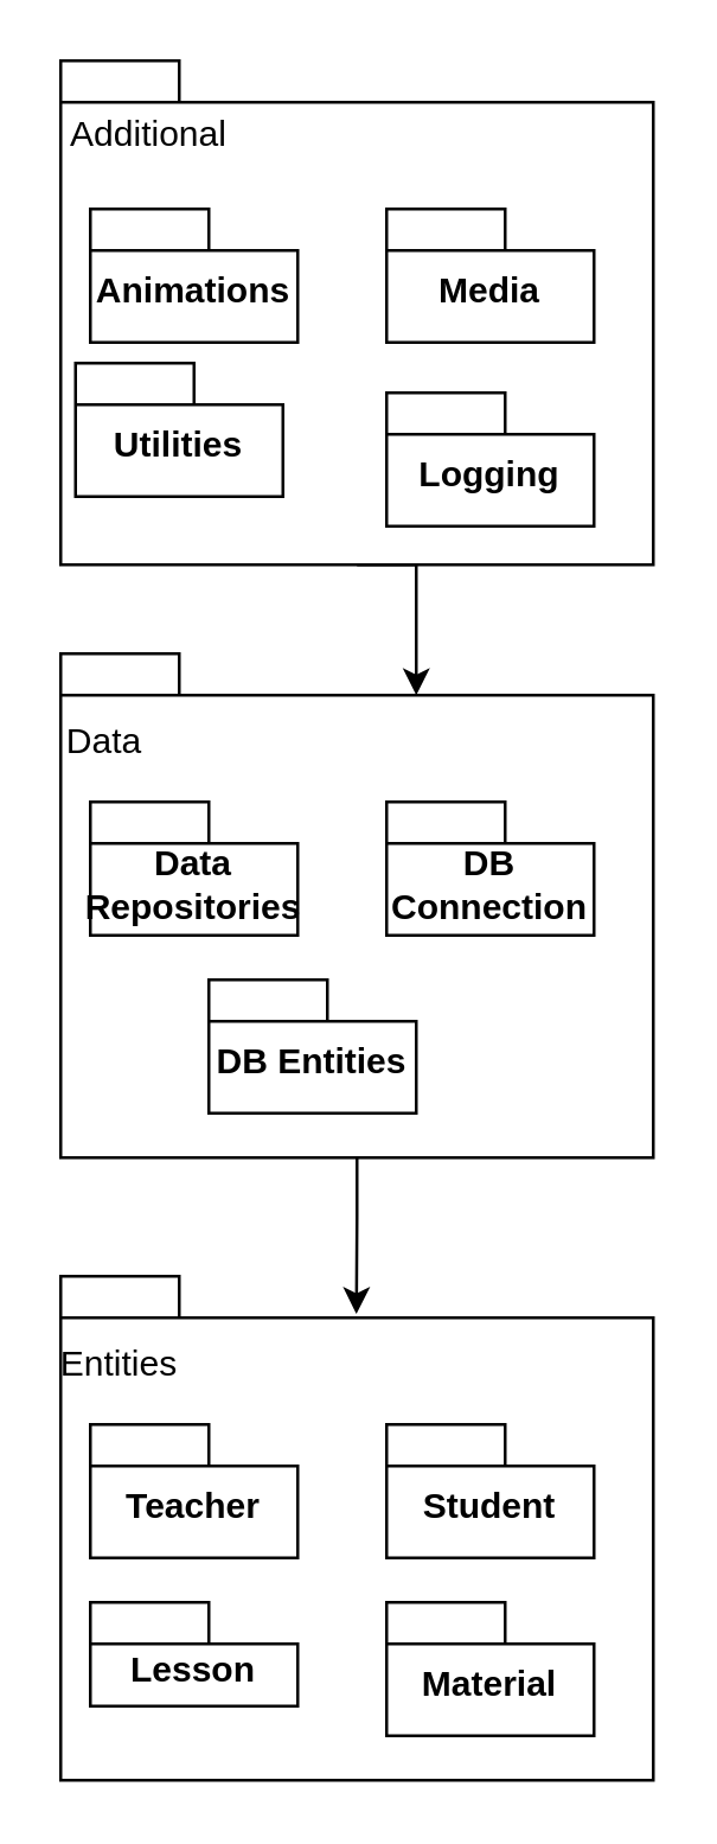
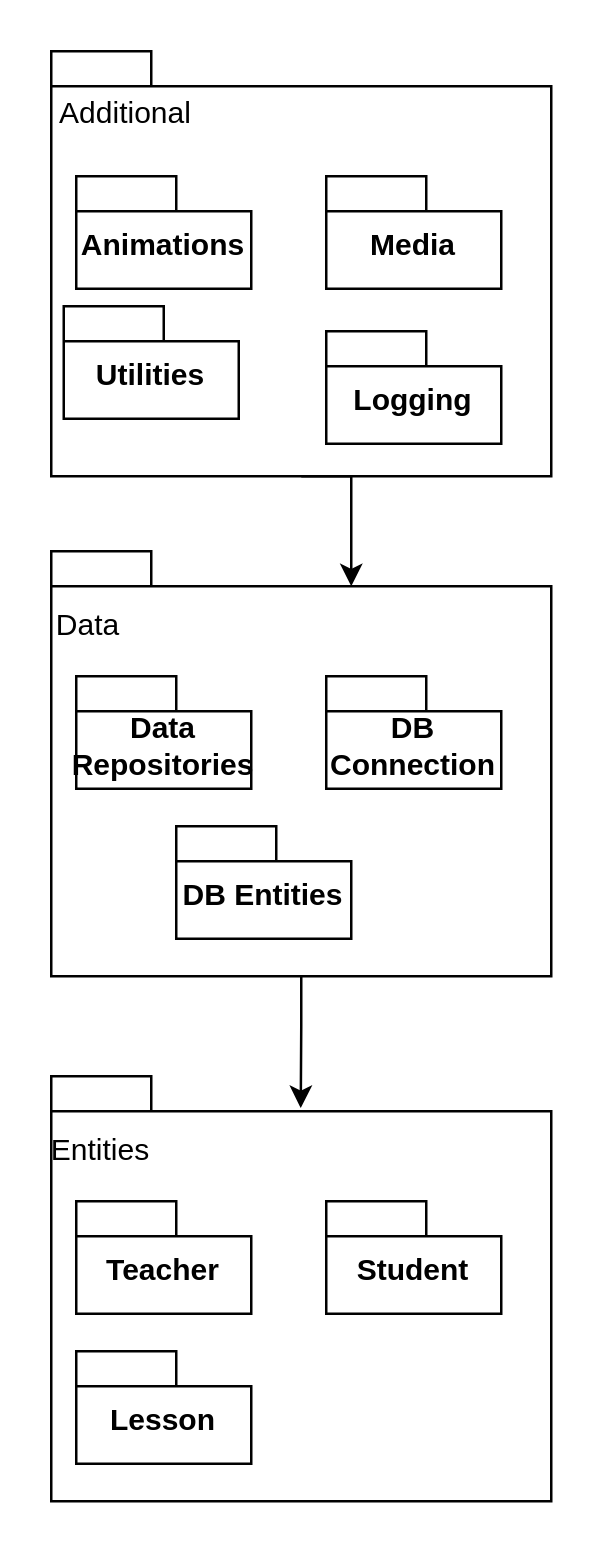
  <mxCell id="0" />
  <mxCell id="1" parent="0" />
  <mxCell id="2" value="" style="shape=folder;fontStyle=1;spacingTop=10;tabWidth=40;tabHeight=14;tabPosition=left;html=1;whiteSpace=wrap;" vertex="1" parent="1"><mxGeometry x="20" y="20" width="200" height="170" as="geometry" /></mxCell>
  <mxCell id="3" value="Animations" style="shape=folder;fontStyle=1;spacingTop=10;tabWidth=40;tabHeight=14;tabPosition=left;html=1;whiteSpace=wrap;" vertex="1" parent="1"><mxGeometry x="30" y="70" width="70" height="45" as="geometry" /></mxCell>
  <mxCell id="4" value="Media" style="shape=folder;fontStyle=1;spacingTop=10;tabWidth=40;tabHeight=14;tabPosition=left;html=1;whiteSpace=wrap;" vertex="1" parent="1"><mxGeometry x="130" y="70" width="70" height="45" as="geometry" /></mxCell>
  <mxCell id="5" value="Utilities" style="shape=folder;fontStyle=1;spacingTop=10;tabWidth=40;tabHeight=14;tabPosition=left;html=1;whiteSpace=wrap;" vertex="1" parent="1"><mxGeometry x="25" y="122" width="70" height="45" as="geometry" /></mxCell>
  <mxCell id="6" value="Logging" style="shape=folder;fontStyle=1;spacingTop=10;tabWidth=40;tabHeight=14;tabPosition=left;html=1;whiteSpace=wrap;" vertex="1" parent="1"><mxGeometry x="130" y="132" width="70" height="45" as="geometry" /></mxCell>
  <mxCell id="7" value="Additional" style="text;html=1;align=center;verticalAlign=middle;whiteSpace=wrap;rounded=0;" vertex="1" parent="1"><mxGeometry x="20" y="40" width="60" height="10" as="geometry" /></mxCell>
  <mxCell id="8" value="" style="shape=folder;fontStyle=1;spacingTop=10;tabWidth=40;tabHeight=14;tabPosition=left;html=1;whiteSpace=wrap;" vertex="1" parent="1"><mxGeometry x="20" y="220" width="200" height="170" as="geometry" /></mxCell>
  <mxCell id="9" value="Data Repositories" style="shape=folder;fontStyle=1;spacingTop=10;tabWidth=40;tabHeight=14;tabPosition=left;html=1;whiteSpace=wrap;" vertex="1" parent="1"><mxGeometry x="30" y="270" width="70" height="45" as="geometry" /></mxCell>
  <mxCell id="10" value="Data" style="text;html=1;align=center;verticalAlign=middle;whiteSpace=wrap;rounded=0;" vertex="1" parent="1"><mxGeometry x="20" y="245" width="30" height="10" as="geometry" /></mxCell>
  <mxCell id="11" value="DB Entities" style="shape=folder;fontStyle=1;spacingTop=10;tabWidth=40;tabHeight=14;tabPosition=left;html=1;whiteSpace=wrap;" vertex="1" parent="1"><mxGeometry x="70" y="330" width="70" height="45" as="geometry" /></mxCell>
  <mxCell id="12" value="DB Connection" style="shape=folder;fontStyle=1;spacingTop=10;tabWidth=40;tabHeight=14;tabPosition=left;html=1;whiteSpace=wrap;" vertex="1" parent="1"><mxGeometry x="130" y="270" width="70" height="45" as="geometry" /></mxCell>
  <mxCell id="13" value="" style="shape=folder;fontStyle=1;spacingTop=10;tabWidth=40;tabHeight=14;tabPosition=left;html=1;whiteSpace=wrap;" vertex="1" parent="1"><mxGeometry x="20" y="430" width="200" height="170" as="geometry" /></mxCell>
  <mxCell id="14" value="Teacher" style="shape=folder;fontStyle=1;spacingTop=10;tabWidth=40;tabHeight=14;tabPosition=left;html=1;whiteSpace=wrap;" vertex="1" parent="1"><mxGeometry x="30" y="480" width="70" height="45" as="geometry" /></mxCell>
  <mxCell id="15" value="Entities" style="text;html=1;align=center;verticalAlign=middle;whiteSpace=wrap;rounded=0;" vertex="1" parent="1"><mxGeometry x="20" y="455" width="40" height="10" as="geometry" /></mxCell>
- <mxCell id="16" value="Lesson" style="shape=folder;fontStyle=1;spacingTop=10;tabWidth=40;tabHeight=14;tabPosition=left;html=1;whiteSpace=wrap;" vertex="1" parent="1"><mxGeometry x="30" y="540" width="70" height="35" as="geometry" /></mxCell>
+ <mxCell id="16" value="Lesson" style="shape=folder;fontStyle=1;spacingTop=10;tabWidth=40;tabHeight=14;tabPosition=left;html=1;whiteSpace=wrap;" vertex="1" parent="1"><mxGeometry x="30" y="540" width="70" height="45" as="geometry" /></mxCell>
  <mxCell id="17" value="Student" style="shape=folder;fontStyle=1;spacingTop=10;tabWidth=40;tabHeight=14;tabPosition=left;html=1;whiteSpace=wrap;" vertex="1" parent="1"><mxGeometry x="130" y="480" width="70" height="45" as="geometry" /></mxCell>
- <mxCell id="18" value="Material" style="shape=folder;fontStyle=1;spacingTop=10;tabWidth=40;tabHeight=14;tabPosition=left;html=1;whiteSpace=wrap;" vertex="1" parent="1"><mxGeometry x="130" y="540" width="70" height="45" as="geometry" /></mxCell>
  <mxCell id="19" style="edgeStyle=orthogonalEdgeStyle;rounded=0;orthogonalLoop=1;jettySize=auto;html=1;exitX=0.5;exitY=1;exitDx=0;exitDy=0;exitPerimeter=0;entryX=0;entryY=0;entryDx=120;entryDy=14;entryPerimeter=0;" edge="1" parent="1" source="2" target="8"><mxGeometry relative="1" as="geometry"><Array as="points"><mxPoint x="140" y="190" /></Array></mxGeometry></mxCell>
  <mxCell id="20" style="edgeStyle=orthogonalEdgeStyle;rounded=0;orthogonalLoop=1;jettySize=auto;html=1;exitX=0.5;exitY=1;exitDx=0;exitDy=0;exitPerimeter=0;entryX=0.499;entryY=0.075;entryDx=0;entryDy=0;entryPerimeter=0;" edge="1" parent="1" source="8" target="13"><mxGeometry relative="1" as="geometry" /></mxCell>
